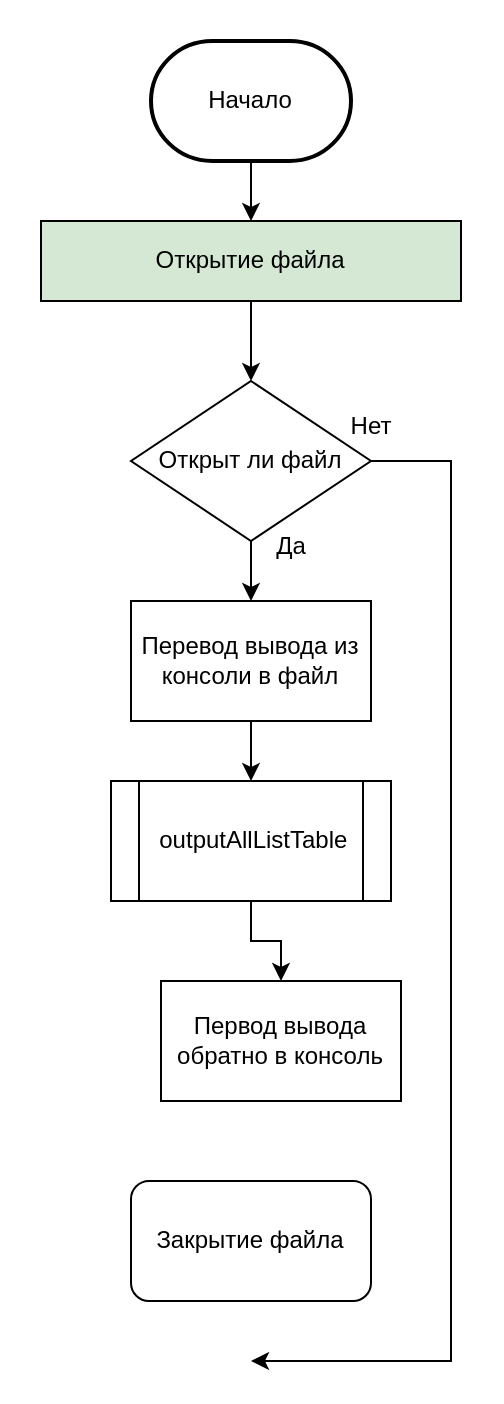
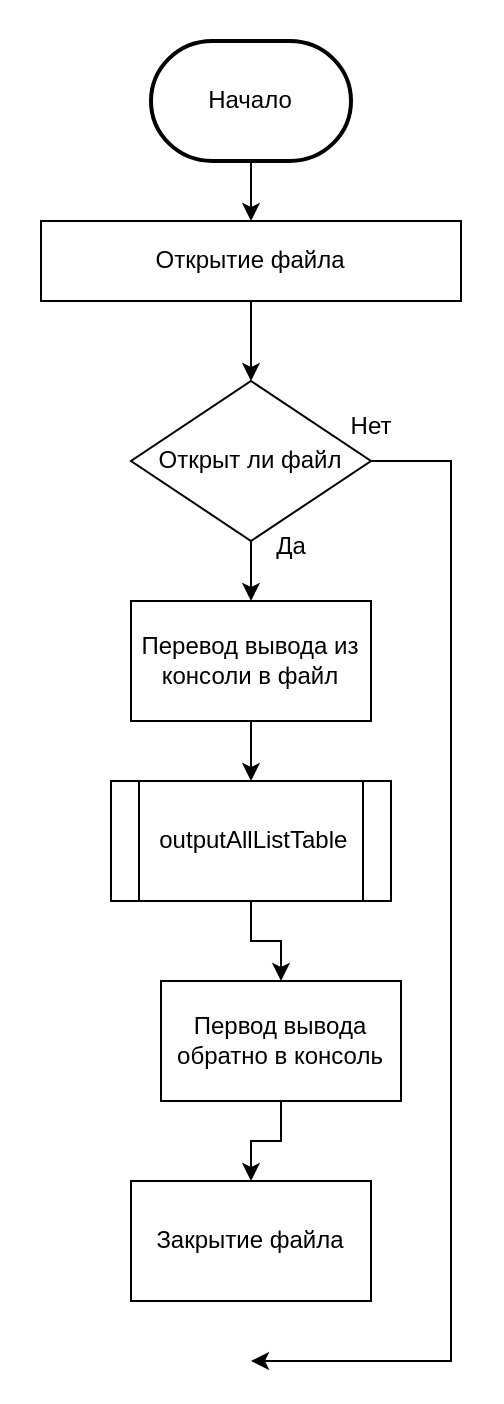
  <mxCell id="0" />
  <mxCell id="1" parent="0" />
  <mxCell id="2" value="" style="edgeStyle=orthogonalEdgeStyle;rounded=0;orthogonalLoop=1;jettySize=auto;html=1;" edge="1" parent="1" source="3" target="5"><mxGeometry relative="1" as="geometry" /></mxCell>
  <mxCell id="3" value="Начало" style="strokeWidth=2;html=1;shape=mxgraph.flowchart.terminator;whiteSpace=wrap;" vertex="1" parent="1"><mxGeometry x="75" y="20" width="100" height="60" as="geometry" /></mxCell>
  <mxCell id="4" value="" style="edgeStyle=orthogonalEdgeStyle;rounded=0;orthogonalLoop=1;jettySize=auto;html=1;" edge="1" parent="1" source="5" target="7"><mxGeometry relative="1" as="geometry" /></mxCell>
- <mxCell id="5" value="Открытие файла" style="rounded=0;whiteSpace=wrap;html=1;fillColor=#d5e8d4;" vertex="1" parent="1"><mxGeometry x="20" y="110" width="210" height="40" as="geometry" /></mxCell>
+ <mxCell id="5" value="Открытие файла" style="rounded=0;whiteSpace=wrap;html=1;" vertex="1" parent="1"><mxGeometry x="20" y="110" width="210" height="40" as="geometry" /></mxCell>
  <mxCell id="6" value="" style="edgeStyle=orthogonalEdgeStyle;rounded=0;orthogonalLoop=1;jettySize=auto;html=1;" edge="1" parent="1" source="7" target="9"><mxGeometry relative="1" as="geometry" /></mxCell>
  <mxCell id="7" value="Открыт ли файл" style="rhombus;whiteSpace=wrap;html=1;rounded=0;" vertex="1" parent="1"><mxGeometry x="65" y="190" width="120" height="80" as="geometry" /></mxCell>
  <mxCell id="8" value="" style="edgeStyle=orthogonalEdgeStyle;rounded=0;orthogonalLoop=1;jettySize=auto;html=1;" edge="1" parent="1" source="9" target="11"><mxGeometry relative="1" as="geometry" /></mxCell>
  <mxCell id="9" value="Перевод вывода из консоли в файл" style="whiteSpace=wrap;html=1;rounded=0;" vertex="1" parent="1"><mxGeometry x="65" y="300" width="120" height="60" as="geometry" /></mxCell>
  <mxCell id="10" value="" style="edgeStyle=orthogonalEdgeStyle;rounded=0;orthogonalLoop=1;jettySize=auto;html=1;" edge="1" parent="1" source="11" target="13"><mxGeometry relative="1" as="geometry" /></mxCell>
  <mxCell id="11" value="&amp;nbsp;outputAllListTable" style="shape=process;whiteSpace=wrap;html=1;backgroundOutline=1;rounded=0;" vertex="1" parent="1"><mxGeometry x="55" y="390" width="140" height="60" as="geometry" /></mxCell>
+ <mxCell id="12" value="" style="edgeStyle=orthogonalEdgeStyle;rounded=0;orthogonalLoop=1;jettySize=auto;html=1;" edge="1" parent="1" source="13" target="14"><mxGeometry relative="1" as="geometry" /></mxCell>
  <mxCell id="13" value="Первод вывода обратно в консоль" style="whiteSpace=wrap;html=1;rounded=0;" vertex="1" parent="1"><mxGeometry x="80" y="490" width="120" height="60" as="geometry" /></mxCell>
- <mxCell id="14" value="Закрытие файла" style="whiteSpace=wrap;html=1;rounded=1;" vertex="1" parent="1"><mxGeometry x="65" y="590" width="120" height="60" as="geometry" /></mxCell>
+ <mxCell id="14" value="Закрытие файла" style="whiteSpace=wrap;html=1;rounded=0;" vertex="1" parent="1"><mxGeometry x="65" y="590" width="120" height="60" as="geometry" /></mxCell>
  <mxCell id="15" style="edgeStyle=orthogonalEdgeStyle;rounded=0;orthogonalLoop=1;jettySize=auto;html=1;exitX=1;exitY=0.5;exitDx=0;exitDy=0;" edge="1" parent="1" source="7"><mxGeometry relative="1" as="geometry"><mxPoint x="125" y="680" as="targetPoint" /><Array as="points"><mxPoint x="225" y="230" /><mxPoint x="225" y="680" /></Array></mxGeometry></mxCell>
  <mxCell id="16" value="Нет" style="text;html=1;align=center;verticalAlign=middle;resizable=0;points=[];autosize=1;strokeColor=none;fillColor=none;" vertex="1" parent="1"><mxGeometry x="165" y="198" width="40" height="30" as="geometry" /></mxCell>
  <mxCell id="17" value="Да" style="text;html=1;align=center;verticalAlign=middle;resizable=0;points=[];autosize=1;strokeColor=none;fillColor=none;" vertex="1" parent="1"><mxGeometry x="125" y="258" width="40" height="30" as="geometry" /></mxCell>
